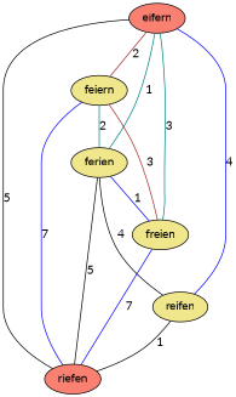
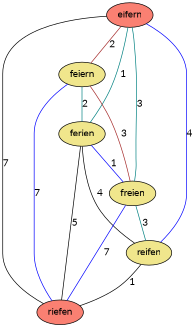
  graph {
    fontname=Lato
    node [fillcolor=khaki fontname=Lato style=filled]
    edge [color=teal fontname=Lato]
    eifern [fillcolor=salmon]
    feiern
    ferien
    freien
    reifen
    riefen [fillcolor=salmon]
    eifern -- feiern [color=brown label=2]
    eifern -- ferien [label=1]
    eifern -- freien [label=3]
    eifern -- reifen [color=blue label=4]
-   eifern -- riefen [color=black label=5]
+   eifern -- riefen [color=black label=7]
    feiern -- ferien [label=2]
    feiern -- freien [color=brown label=3]
    feiern -- riefen [color=blue label=7]
    ferien -- freien [color=blue label=1]
    ferien -- reifen [color=black label=4]
    ferien -- riefen [color=black label=5]
+   freien -- reifen [label=3]
    freien -- riefen [color=blue label=7]
    reifen -- riefen [color=black label=1]
  }
